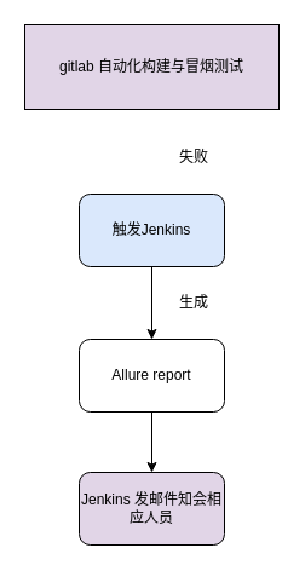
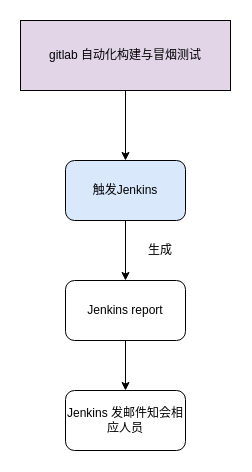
  <mxCell id="0" />
  <mxCell id="1" parent="0" />
  <mxCell id="2" value="gitlab&amp;nbsp;自动化构建与冒烟测试" style="rounded=0;whiteSpace=wrap;html=1;fillColor=#e1d5e7;" vertex="1" parent="1"><mxGeometry x="20" y="20" width="210" height="70" as="geometry" /></mxCell>
  <mxCell id="3" value="触发Jenkins" style="rounded=1;whiteSpace=wrap;html=1;fillColor=#dae8fc;" vertex="1" parent="1"><mxGeometry x="65" y="160" width="120" height="60" as="geometry" /></mxCell>
- <mxCell id="5" value="失败" style="text;html=1;strokeColor=none;fillColor=none;align=center;verticalAlign=middle;whiteSpace=wrap;rounded=0;" vertex="1" parent="1"><mxGeometry x="140" y="120" width="40" height="20" as="geometry" /></mxCell>
- <mxCell id="6" value="Allure report" style="rounded=1;whiteSpace=wrap;html=1;" vertex="1" parent="1"><mxGeometry x="65" y="280" width="120" height="60" as="geometry" /></mxCell>
+ <mxCell id="4" value="" style="endArrow=classic;html=1;entryX=0.5;entryY=0;entryDx=0;entryDy=0;exitX=0.5;exitY=1;exitDx=0;exitDy=0;" edge="1" parent="1" source="2" target="3"><mxGeometry width="50" height="50" relative="1" as="geometry"><mxPoint x="20" y="180" as="sourcePoint" /><mxPoint x="70" y="130" as="targetPoint" /></mxGeometry></mxCell>
+ <mxCell id="6" value="Jenkins report" style="rounded=1;whiteSpace=wrap;html=1;" vertex="1" parent="1"><mxGeometry x="65" y="280" width="120" height="60" as="geometry" /></mxCell>
  <mxCell id="7" value="" style="endArrow=classic;html=1;entryX=0.5;entryY=0;entryDx=0;entryDy=0;exitX=0.5;exitY=1;exitDx=0;exitDy=0;" edge="1" parent="1" source="3" target="6"><mxGeometry width="50" height="50" relative="1" as="geometry"><mxPoint x="90" y="300" as="sourcePoint" /><mxPoint x="140" y="250" as="targetPoint" /></mxGeometry></mxCell>
  <mxCell id="8" value="生成" style="text;html=1;strokeColor=none;fillColor=none;align=center;verticalAlign=middle;whiteSpace=wrap;rounded=0;" vertex="1" parent="1"><mxGeometry x="140" y="240" width="40" height="20" as="geometry" /></mxCell>
- <mxCell id="9" value="Jenkins&amp;nbsp;发邮件知会相应人员" style="rounded=1;whiteSpace=wrap;html=1;fillColor=#e1d5e7;" vertex="1" parent="1"><mxGeometry x="65" y="390" width="120" height="60" as="geometry" /></mxCell>
+ <mxCell id="9" value="Jenkins&amp;nbsp;发邮件知会相应人员" style="rounded=1;whiteSpace=wrap;html=1;" vertex="1" parent="1"><mxGeometry x="65" y="390" width="120" height="60" as="geometry" /></mxCell>
  <mxCell id="10" value="" style="endArrow=classic;html=1;entryX=0.5;entryY=0;entryDx=0;entryDy=0;exitX=0.5;exitY=1;exitDx=0;exitDy=0;" edge="1" parent="1" source="6" target="9"><mxGeometry width="50" height="50" relative="1" as="geometry"><mxPoint x="-40" y="320" as="sourcePoint" /><mxPoint x="10" y="270" as="targetPoint" /></mxGeometry></mxCell>
